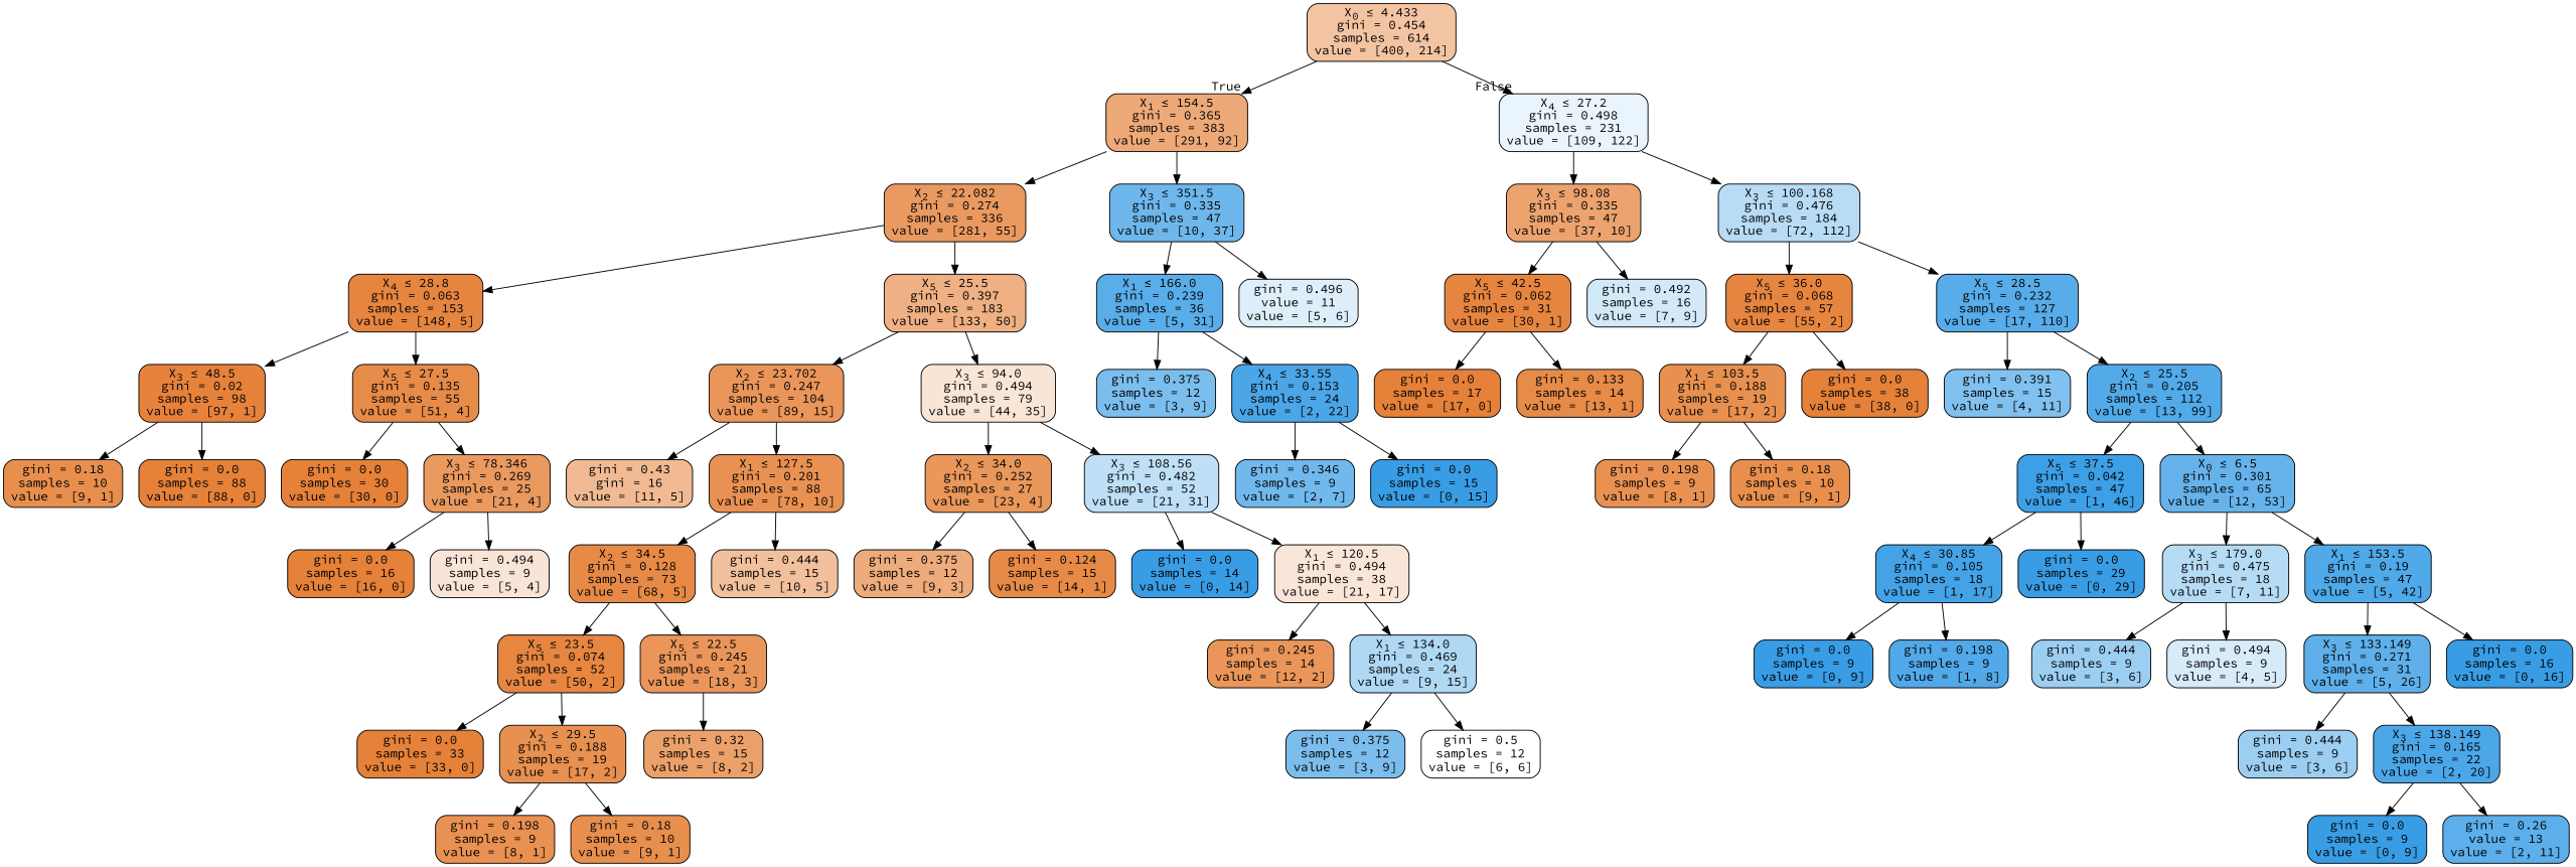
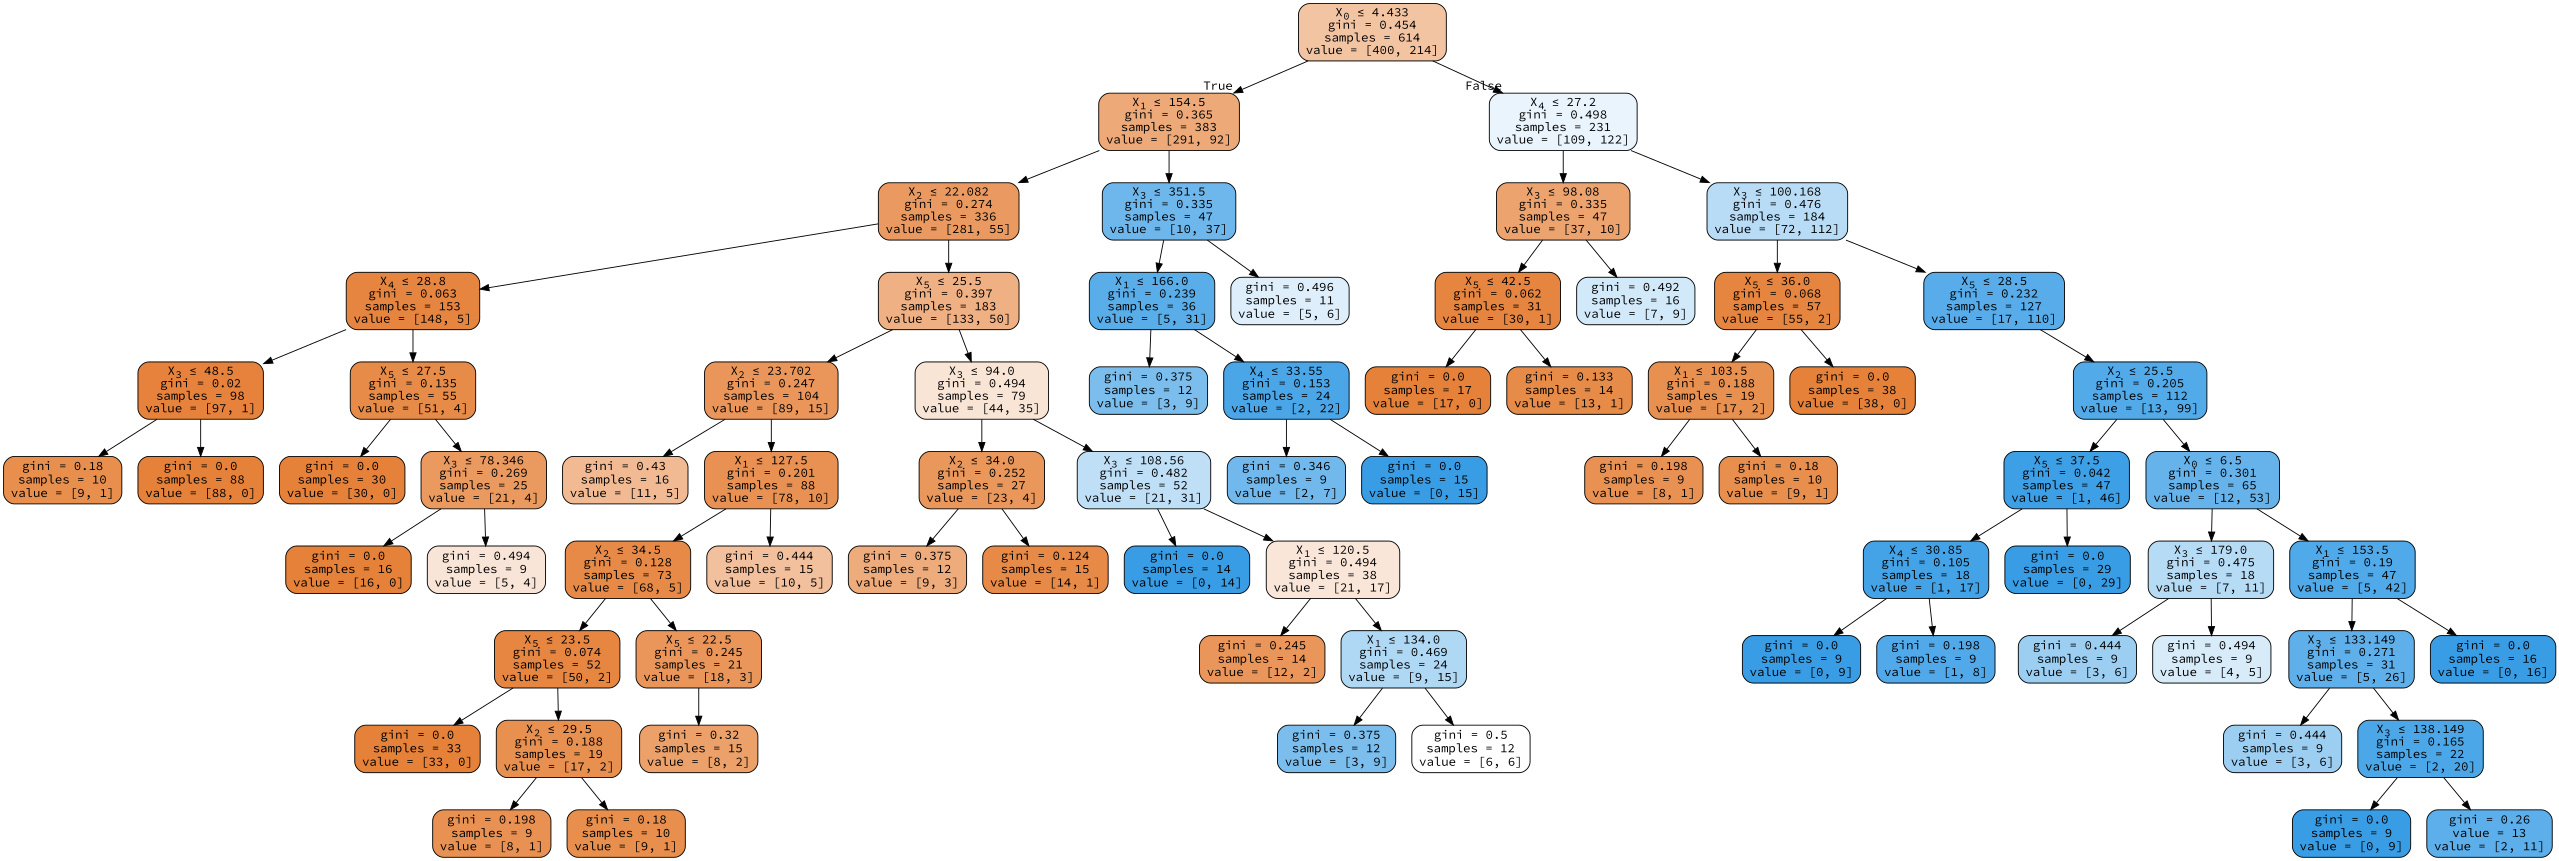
  digraph {
    fontname="Source Code Pro"
    node [color=black fillcolor="#e58139ff" fontname="Source Code Pro" shape=box style="filled, rounded"]
    edge [fontname="Source Code Pro"]
    n1 [fillcolor="#e5813977" label=<X<SUB>0</SUB> &le; 4.433<br/>gini = 0.454<br/>samples = 614<br/>value = [400, 214]>]
    n2 [fillcolor="#e58139ae" label=<X<SUB>1</SUB> &le; 154.5<br/>gini = 0.365<br/>samples = 383<br/>value = [291, 92]>]
    n3 [fillcolor="#399de51b" label=<X<SUB>4</SUB> &le; 27.2<br/>gini = 0.498<br/>samples = 231<br/>value = [109, 122]>]
    n4 [fillcolor="#e58139cd" label=<X<SUB>2</SUB> &le; 22.082<br/>gini = 0.274<br/>samples = 336<br/>value = [281, 55]>]
    n5 [fillcolor="#399de5ba" label=<X<SUB>3</SUB> &le; 351.5<br/>gini = 0.335<br/>samples = 47<br/>value = [10, 37]>]
    n6 [fillcolor="#e58139ba" label=<X<SUB>3</SUB> &le; 98.08<br/>gini = 0.335<br/>samples = 47<br/>value = [37, 10]>]
    n7 [fillcolor="#399de55b" label=<X<SUB>3</SUB> &le; 100.168<br/>gini = 0.476<br/>samples = 184<br/>value = [72, 112]>]
    n8 [fillcolor="#e58139f6" label=<X<SUB>4</SUB> &le; 28.8<br/>gini = 0.063<br/>samples = 153<br/>value = [148, 5]>]
    n9 [fillcolor="#e581399f" label=<X<SUB>5</SUB> &le; 25.5<br/>gini = 0.397<br/>samples = 183<br/>value = [133, 50]>]
    n10 [fillcolor="#399de5d6" label=<X<SUB>1</SUB> &le; 166.0<br/>gini = 0.239<br/>samples = 36<br/>value = [5, 31]>]
-   n11 [fillcolor="#399de52a" label=<gini = 0.496<br/>value = 11<br/>value = [5, 6]>]
+   n11 [fillcolor="#399de52a" label=<gini = 0.496<br/>samples = 11<br/>value = [5, 6]>]
    n12 [fillcolor="#e58139fc" label=<X<SUB>3</SUB> &le; 48.5<br/>gini = 0.02<br/>samples = 98<br/>value = [97, 1]>]
    n13 [fillcolor="#e58139eb" label=<X<SUB>5</SUB> &le; 27.5<br/>gini = 0.135<br/>samples = 55<br/>value = [51, 4]>]
    n14 [fillcolor="#e58139d4" label=<X<SUB>2</SUB> &le; 23.702<br/>gini = 0.247<br/>samples = 104<br/>value = [89, 15]>]
    n15 [fillcolor="#e5813934" label=<X<SUB>3</SUB> &le; 94.0<br/>gini = 0.494<br/>samples = 79<br/>value = [44, 35]>]
    n16 [fillcolor="#e58139e3" label=<gini = 0.18<br/>samples = 10<br/>value = [9, 1]>]
    n17 [label=<gini = 0.0<br/>samples = 88<br/>value = [88, 0]>]
    n18 [label=<gini = 0.0<br/>samples = 30<br/>value = [30, 0]>]
    n19 [fillcolor="#e58139ce" label=<X<SUB>3</SUB> &le; 78.346<br/>gini = 0.269<br/>samples = 25<br/>value = [21, 4]>]
    n20 [label=<gini = 0.0<br/>samples = 16<br/>value = [16, 0]>]
    n21 [fillcolor="#e5813933" label=<gini = 0.494<br/>samples = 9<br/>value = [5, 4]>]
-   n22 [fillcolor="#e581398b" label=<gini = 0.43<br/>gini = 16<br/>value = [11, 5]>]
+   n22 [fillcolor="#e581398b" label=<gini = 0.43<br/>samples = 16<br/>value = [11, 5]>]
    n23 [fillcolor="#e58139de" label=<X<SUB>1</SUB> &le; 127.5<br/>gini = 0.201<br/>samples = 88<br/>value = [78, 10]>]
    n24 [fillcolor="#e58139d3" label=<X<SUB>2</SUB> &le; 34.0<br/>gini = 0.252<br/>samples = 27<br/>value = [23, 4]>]
    n25 [fillcolor="#399de552" label=<X<SUB>3</SUB> &le; 108.56<br/>gini = 0.482<br/>samples = 52<br/>value = [21, 31]>]
    n26 [fillcolor="#e58139ec" label=<X<SUB>2</SUB> &le; 34.5<br/>gini = 0.128<br/>samples = 73<br/>value = [68, 5]>]
    n27 [fillcolor="#e581397f" label=<gini = 0.444<br/>samples = 15<br/>value = [10, 5]>]
    n28 [fillcolor="#e58139f5" label=<X<SUB>5</SUB> &le; 23.5<br/>gini = 0.074<br/>samples = 52<br/>value = [50, 2]>]
    n29 [fillcolor="#e58139d4" label=<X<SUB>5</SUB> &le; 22.5<br/>gini = 0.245<br/>samples = 21<br/>value = [18, 3]>]
    n30 [label=<gini = 0.0<br/>samples = 33<br/>value = [33, 0]>]
    n31 [fillcolor="#e58139e1" label=<X<SUB>2</SUB> &le; 29.5<br/>gini = 0.188<br/>samples = 19<br/>value = [17, 2]>]
    n32 [fillcolor="#e58139bf" label=<gini = 0.32<br/>samples = 15<br/>value = [8, 2]>]
    n33 [fillcolor="#e58139df" label=<gini = 0.198<br/>samples = 9<br/>value = [8, 1]>]
    n34 [fillcolor="#e58139e3" label=<gini = 0.18<br/>samples = 10<br/>value = [9, 1]>]
    n35 [fillcolor="#e58139aa" label=<gini = 0.375<br/>samples = 12<br/>value = [9, 3]>]
    n36 [fillcolor="#e58139ed" label=<gini = 0.124<br/>samples = 15<br/>value = [14, 1]>]
    n37 [fillcolor="#399de5ff" label=<gini = 0.0<br/>samples = 14<br/>value = [0, 14]>]
    n38 [fillcolor="#e5813931" label=<X<SUB>1</SUB> &le; 120.5<br/>gini = 0.494<br/>samples = 38<br/>value = [21, 17]>]
    n39 [fillcolor="#e58139d4" label=<gini = 0.245<br/>samples = 14<br/>value = [12, 2]>]
    n40 [fillcolor="#399de566" label=<X<SUB>1</SUB> &le; 134.0<br/>gini = 0.469<br/>samples = 24<br/>value = [9, 15]>]
    n41 [fillcolor="#399de5aa" label=<gini = 0.375<br/>samples = 12<br/>value = [3, 9]>]
    n42 [fillcolor="#e5813900" label=<gini = 0.5<br/>samples = 12<br/>value = [6, 6]>]
    n43 [fillcolor="#399de5aa" label=<gini = 0.375<br/>samples = 12<br/>value = [3, 9]>]
    n44 [fillcolor="#399de5e8" label=<X<SUB>4</SUB> &le; 33.55<br/>gini = 0.153<br/>samples = 24<br/>value = [2, 22]>]
    n45 [fillcolor="#399de5b6" label=<gini = 0.346<br/>samples = 9<br/>value = [2, 7]>]
    n46 [fillcolor="#399de5ff" label=<gini = 0.0<br/>samples = 15<br/>value = [0, 15]>]
    n47 [fillcolor="#e58139f6" label=<X<SUB>5</SUB> &le; 42.5<br/>gini = 0.062<br/>samples = 31<br/>value = [30, 1]>]
    n48 [fillcolor="#399de539" label=<gini = 0.492<br/>samples = 16<br/>value = [7, 9]>]
    n49 [fillcolor="#e58139f6" label=<X<SUB>5</SUB> &le; 36.0<br/>gini = 0.068<br/>samples = 57<br/>value = [55, 2]>]
    n50 [fillcolor="#399de5d8" label=<X<SUB>5</SUB> &le; 28.5<br/>gini = 0.232<br/>samples = 127<br/>value = [17, 110]>]
    n51 [label=<gini = 0.0<br/>samples = 17<br/>value = [17, 0]>]
    n52 [fillcolor="#e58139eb" label=<gini = 0.133<br/>samples = 14<br/>value = [13, 1]>]
    n53 [fillcolor="#e58139e1" label=<X<SUB>1</SUB> &le; 103.5<br/>gini = 0.188<br/>samples = 19<br/>value = [17, 2]>]
    n54 [label=<gini = 0.0<br/>samples = 38<br/>value = [38, 0]>]
-   n55 [fillcolor="#399de5a2" label=<gini = 0.391<br/>samples = 15<br/>value = [4, 11]>]
    n56 [fillcolor="#399de5de" label=<X<SUB>2</SUB> &le; 25.5<br/>gini = 0.205<br/>samples = 112<br/>value = [13, 99]>]
    n57 [fillcolor="#e58139df" label=<gini = 0.198<br/>samples = 9<br/>value = [8, 1]>]
    n58 [fillcolor="#e58139e3" label=<gini = 0.18<br/>samples = 10<br/>value = [9, 1]>]
    n59 [fillcolor="#399de5f9" label=<X<SUB>5</SUB> &le; 37.5<br/>gini = 0.042<br/>samples = 47<br/>value = [1, 46]>]
    n60 [fillcolor="#399de5c5" label=<X<SUB>0</SUB> &le; 6.5<br/>gini = 0.301<br/>samples = 65<br/>value = [12, 53]>]
    n61 [fillcolor="#399de5f0" label=<X<SUB>4</SUB> &le; 30.85<br/>gini = 0.105<br/>samples = 18<br/>value = [1, 17]>]
    n62 [fillcolor="#399de5ff" label=<gini = 0.0<br/>samples = 29<br/>value = [0, 29]>]
    n63 [fillcolor="#399de55d" label=<X<SUB>3</SUB> &le; 179.0<br/>gini = 0.475<br/>samples = 18<br/>value = [7, 11]>]
    n64 [fillcolor="#399de5e1" label=<X<SUB>1</SUB> &le; 153.5<br/>gini = 0.19<br/>samples = 47<br/>value = [5, 42]>]
    n65 [fillcolor="#399de5ff" label=<gini = 0.0<br/>samples = 9<br/>value = [0, 9]>]
    n66 [fillcolor="#399de5df" label=<gini = 0.198<br/>samples = 9<br/>value = [1, 8]>]
    n67 [fillcolor="#399de57f" label=<gini = 0.444<br/>samples = 9<br/>value = [3, 6]>]
    n68 [fillcolor="#399de533" label=<gini = 0.494<br/>samples = 9<br/>value = [4, 5]>]
    n69 [fillcolor="#399de5ce" label=<X<SUB>3</SUB> &le; 133.149<br/>gini = 0.271<br/>samples = 31<br/>value = [5, 26]>]
    n70 [fillcolor="#399de5ff" label=<gini = 0.0<br/>samples = 16<br/>value = [0, 16]>]
    n71 [fillcolor="#399de57f" label=<gini = 0.444<br/>samples = 9<br/>value = [3, 6]>]
    n72 [fillcolor="#399de5e6" label=<X<SUB>3</SUB> &le; 138.149<br/>gini = 0.165<br/>samples = 22<br/>value = [2, 20]>]
    n73 [fillcolor="#399de5ff" label=<gini = 0.0<br/>samples = 9<br/>value = [0, 9]>]
    n74 [fillcolor="#399de5d1" label=<gini = 0.26<br/>value = 13<br/>value = [2, 11]>]
    n1 -> n2 [headlabel=True labelangle=45 labeldistance=2.5]
    n1 -> n3 [headlabel=False labelangle=-45 labeldistance=2.5]
    n2 -> n4
    n2 -> n5
    n3 -> n6
    n3 -> n7
    n4 -> n8
    n4 -> n9
    n5 -> n10
    n5 -> n11
    n6 -> n47
    n6 -> n48
    n7 -> n49
    n7 -> n50
    n8 -> n12
    n8 -> n13
    n9 -> n14
    n9 -> n15
    n10 -> n43
    n10 -> n44
    n12 -> n16
    n12 -> n17
    n13 -> n18
    n13 -> n19
    n14 -> n22
    n14 -> n23
    n15 -> n24
    n15 -> n25
    n19 -> n20
    n19 -> n21
    n23 -> n26
    n23 -> n27
    n24 -> n35
    n24 -> n36
    n25 -> n37
    n25 -> n38
    n26 -> n28
    n26 -> n29
    n28 -> n30
    n28 -> n31
    n29 -> n32
    n31 -> n33
    n31 -> n34
    n38 -> n39
    n38 -> n40
    n40 -> n41
    n40 -> n42
    n44 -> n45
    n44 -> n46
    n47 -> n51
    n47 -> n52
    n49 -> n53
    n49 -> n54
-   n50 -> n55
    n50 -> n56
    n53 -> n57
    n53 -> n58
    n56 -> n59
    n56 -> n60
    n59 -> n61
    n59 -> n62
    n60 -> n63
    n60 -> n64
    n61 -> n65
    n61 -> n66
    n63 -> n67
    n63 -> n68
    n64 -> n69
    n64 -> n70
    n69 -> n71
    n69 -> n72
    n72 -> n73
    n72 -> n74
  }
